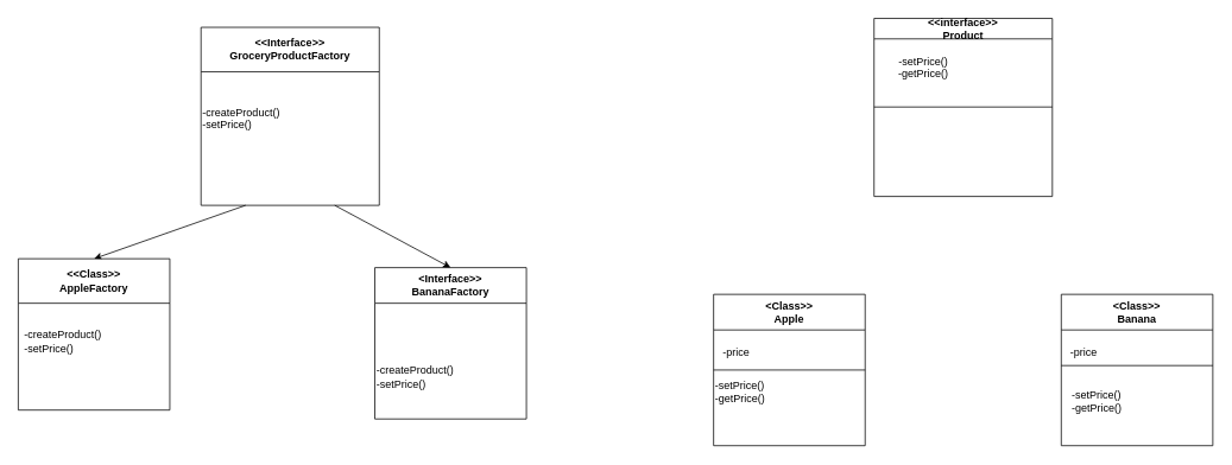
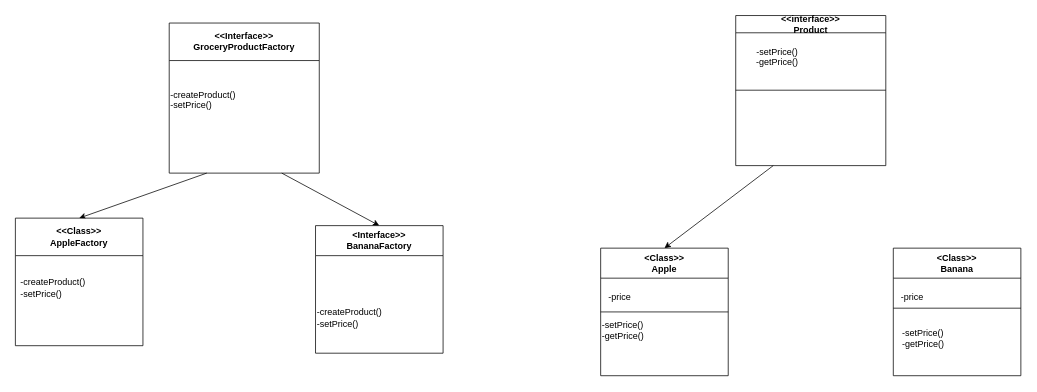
  <mxCell id="0" />
  <mxCell id="1" parent="0" />
  <mxCell id="2" style="rounded=0;orthogonalLoop=1;jettySize=auto;html=1;exitX=0.25;exitY=1;exitDx=0;exitDy=0;entryX=0.5;entryY=0;entryDx=0;entryDy=0;strokeColor=default;flowAnimation=0;" edge="1" parent="1" source="4" target="6"><mxGeometry relative="1" as="geometry" /></mxCell>
  <mxCell id="3" style="rounded=0;orthogonalLoop=1;jettySize=auto;html=1;exitX=0.75;exitY=1;exitDx=0;exitDy=0;entryX=0.5;entryY=0;entryDx=0;entryDy=0;" edge="1" parent="1" source="4" target="7"><mxGeometry relative="1" as="geometry" /></mxCell>
  <mxCell id="4" value="&amp;lt;&amp;lt;Interface&amp;gt;&amp;gt;&lt;div&gt;GroceryProductFactory&lt;/div&gt;" style="swimlane;whiteSpace=wrap;html=1;startSize=50;" vertex="1" parent="1"><mxGeometry x="225" y="30" width="200" height="200" as="geometry" /></mxCell>
  <mxCell id="5" value="-createProduct()&lt;div&gt;-setPrice()&lt;/div&gt;&lt;div&gt;&lt;br&gt;&lt;/div&gt;" style="text;html=1;align=left;verticalAlign=middle;resizable=0;points=[];autosize=1;strokeColor=none;fillColor=none;" vertex="1" parent="4"><mxGeometry y="80" width="110" height="60" as="geometry" /></mxCell>
  <mxCell id="6" value="&lt;div&gt;&amp;lt;&amp;lt;Class&amp;gt;&amp;gt;&lt;/div&gt;AppleFactory" style="swimlane;whiteSpace=wrap;html=1;startSize=50;" vertex="1" parent="1"><mxGeometry x="20" y="290" width="170" height="170" as="geometry" /></mxCell>
  <mxCell id="7" value="&amp;lt;Interface&amp;gt;&amp;gt;&lt;div&gt;BananaFactory&lt;/div&gt;" style="swimlane;whiteSpace=wrap;html=1;startSize=40;" vertex="1" parent="1"><mxGeometry x="420" y="300" width="170" height="170" as="geometry" /></mxCell>
  <mxCell id="8" value="-createProduct()&lt;div&gt;-setPrice()&lt;/div&gt;" style="text;html=1;align=left;verticalAlign=middle;resizable=0;points=[];autosize=1;strokeColor=none;fillColor=none;" vertex="1" parent="7"><mxGeometry y="103" width="110" height="40" as="geometry" /></mxCell>
  <mxCell id="9" value="&amp;lt;&amp;lt;interface&amp;gt;&amp;gt;&lt;div&gt;Product&lt;/div&gt;" style="swimlane;whiteSpace=wrap;html=1;" vertex="1" parent="1"><mxGeometry x="980" y="20" width="200" height="200" as="geometry" /></mxCell>
  <mxCell id="10" value="" style="endArrow=none;html=1;rounded=0;entryX=1;entryY=0.25;entryDx=0;entryDy=0;exitX=0;exitY=0.25;exitDx=0;exitDy=0;" edge="1" parent="9"><mxGeometry width="50" height="50" relative="1" as="geometry"><mxPoint y="99.5" as="sourcePoint" /><mxPoint x="200" y="99.5" as="targetPoint" /></mxGeometry></mxCell>
  <mxCell id="11" value="-setPrice()&lt;div&gt;-getPrice()&lt;/div&gt;&lt;div&gt;&lt;br&gt;&lt;/div&gt;" style="text;html=1;align=center;verticalAlign=middle;resizable=0;points=[];autosize=1;strokeColor=none;fillColor=none;" vertex="1" parent="9"><mxGeometry x="15" y="33" width="80" height="60" as="geometry" /></mxCell>
  <mxCell id="12" value="-createProduct()&lt;div&gt;-setPrice()&lt;/div&gt;" style="text;html=1;align=left;verticalAlign=middle;resizable=0;points=[];autosize=1;strokeColor=none;fillColor=none;" vertex="1" parent="1"><mxGeometry x="25" y="363" width="110" height="40" as="geometry" /></mxCell>
+ <mxCell id="13" value="" style="endArrow=classic;html=1;rounded=0;exitX=0.25;exitY=1;exitDx=0;exitDy=0;entryX=0.5;entryY=0;entryDx=0;entryDy=0;" edge="1" parent="1" source="9" target="14"><mxGeometry width="50" height="50" relative="1" as="geometry"><mxPoint x="880" y="-30" as="sourcePoint" /><mxPoint x="880" y="320" as="targetPoint" /></mxGeometry></mxCell>
  <mxCell id="14" value="&amp;lt;Class&amp;gt;&amp;gt;&lt;div&gt;Apple&lt;/div&gt;" style="swimlane;whiteSpace=wrap;html=1;startSize=40;" vertex="1" parent="1"><mxGeometry x="800" y="330" width="170" height="170" as="geometry" /></mxCell>
  <mxCell id="15" value="&lt;div&gt;-setPrice()&lt;/div&gt;&lt;div&gt;-getPrice()&lt;/div&gt;" style="text;html=1;align=left;verticalAlign=middle;resizable=0;points=[];autosize=1;strokeColor=none;fillColor=none;" vertex="1" parent="14"><mxGeometry y="90" width="80" height="40" as="geometry" /></mxCell>
  <mxCell id="16" value="-price" style="text;html=1;align=center;verticalAlign=middle;resizable=0;points=[];autosize=1;strokeColor=none;fillColor=none;" vertex="1" parent="14"><mxGeometry y="50" width="50" height="30" as="geometry" /></mxCell>
  <mxCell id="17" value="&amp;lt;Class&amp;gt;&amp;gt;&lt;div&gt;Banana&lt;/div&gt;" style="swimlane;whiteSpace=wrap;html=1;startSize=40;" vertex="1" parent="1"><mxGeometry x="1190" y="330" width="170" height="170" as="geometry" /></mxCell>
  <mxCell id="18" value="&lt;div&gt;-setPrice()&lt;/div&gt;&lt;div&gt;-getPrice()&lt;/div&gt;" style="text;html=1;align=left;verticalAlign=middle;resizable=0;points=[];autosize=1;strokeColor=none;fillColor=none;" vertex="1" parent="17"><mxGeometry x="10" y="100" width="80" height="40" as="geometry" /></mxCell>
  <mxCell id="19" value="-price" style="text;html=1;align=center;verticalAlign=middle;resizable=0;points=[];autosize=1;strokeColor=none;fillColor=none;" vertex="1" parent="17"><mxGeometry y="50" width="50" height="30" as="geometry" /></mxCell>
  <mxCell id="20" value="" style="endArrow=none;html=1;rounded=0;exitX=0;exitY=0.5;exitDx=0;exitDy=0;entryX=1;entryY=0.5;entryDx=0;entryDy=0;" edge="1" parent="17"><mxGeometry width="50" height="50" relative="1" as="geometry"><mxPoint y="80" as="sourcePoint" /><mxPoint x="170" y="80" as="targetPoint" /></mxGeometry></mxCell>
  <mxCell id="21" value="" style="endArrow=none;html=1;rounded=0;exitX=0;exitY=0.5;exitDx=0;exitDy=0;entryX=1;entryY=0.5;entryDx=0;entryDy=0;" edge="1" parent="1" source="14" target="14"><mxGeometry width="50" height="50" relative="1" as="geometry"><mxPoint x="450" y="370" as="sourcePoint" /><mxPoint x="500" y="320" as="targetPoint" /></mxGeometry></mxCell>
